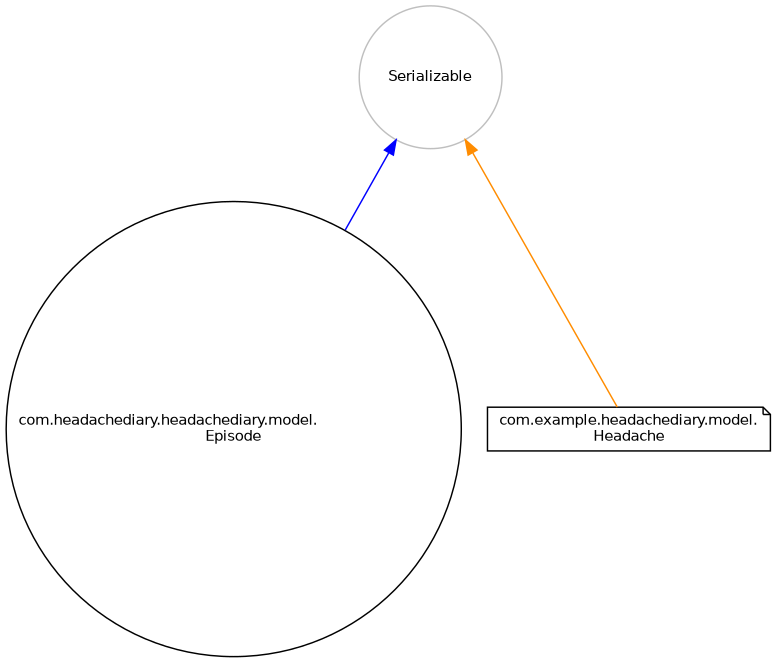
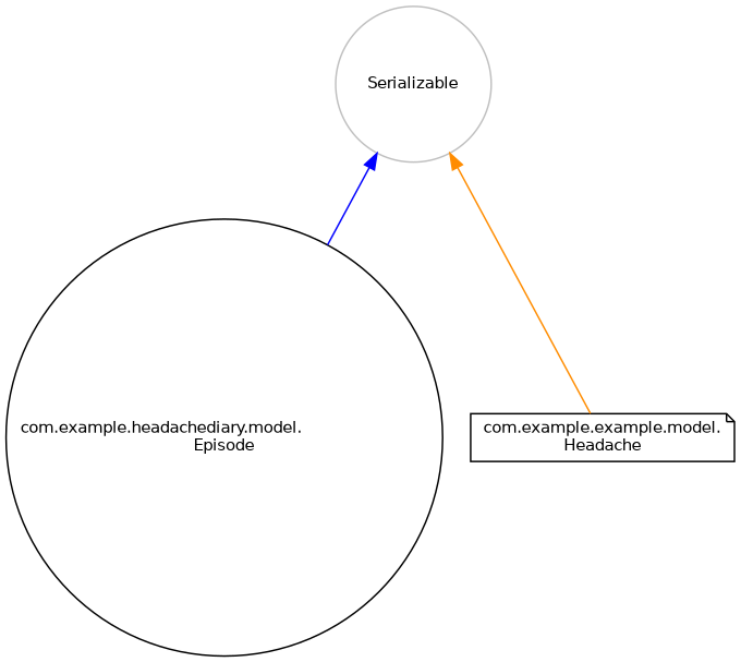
  digraph {
    rankdir=TB
    node [color=black fillcolor=white fontname=Helvetica fontsize=10 shape=circle style=filled]
    edge [dir=back fontname=Helvetica fontsize=10 labelfontname=Helvetica labelfontsize=10 style=solid]
    n1 [color=grey75 height=0.2 label=Serializable width=0.4]
-   n2 [height=0.2 label="com.headachediary.headachediary.model.\lEpisode" width=0.4]
-   n3 [height=0.2 label="com.example.headachediary.model.\lHeadache" shape=note width=0.4]
+   n2 [height=0.2 label="com.example.headachediary.model.\lEpisode" width=0.4]
+   n3 [height=0.2 label="com.example.example.model.\lHeadache" shape=note width=0.4]
    n1 -> n2 [color=blue]
    n1 -> n3 [color=darkorange]
  }
